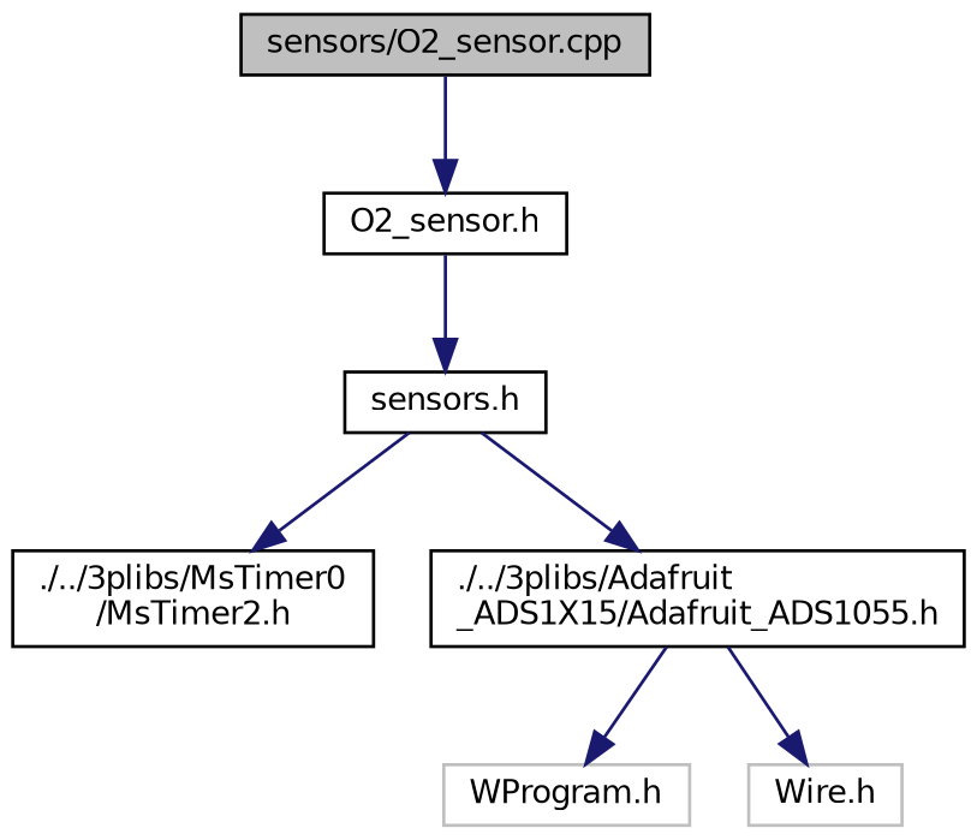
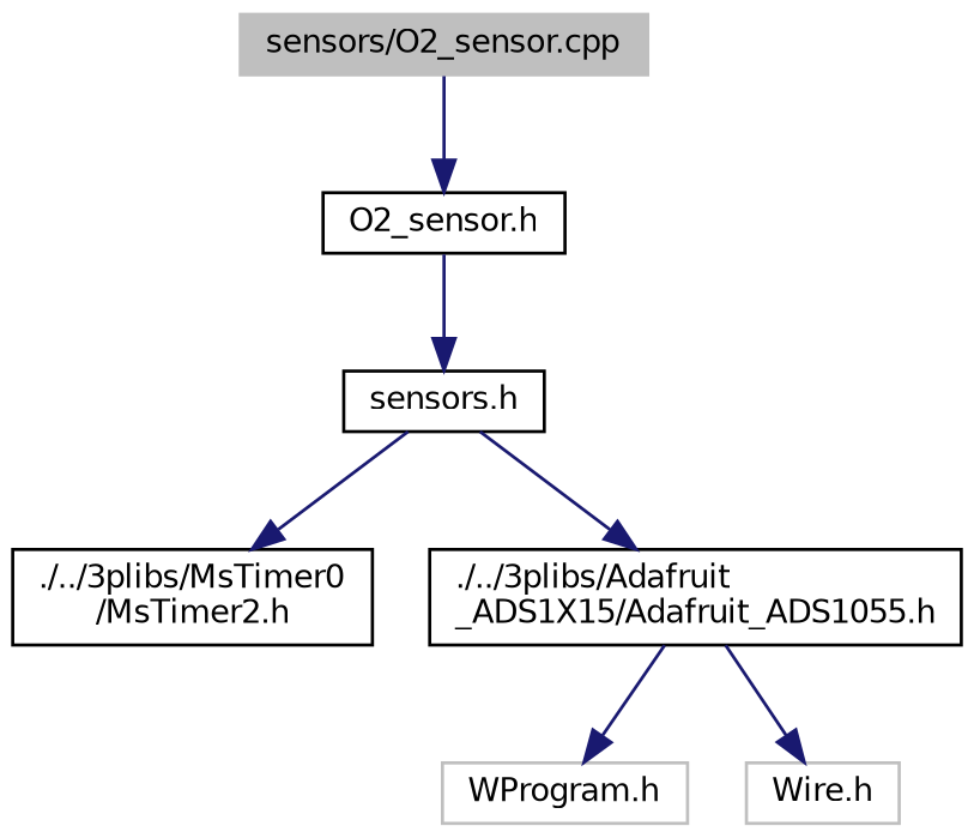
  digraph {
    node [color=black fillcolor=white fontname=Helvetica fontsize=10 shape=record style=filled]
    edge [color=midnightblue fontname=Helvetica fontsize=10 labelfontname=Helvetica labelfontsize=10 style=solid]
-   n1 [fillcolor=grey75 fontcolor=black height=0.2 label="sensors/O2_sensor.cpp" width=0.4]
+   n1 [color=grey75 fillcolor=grey75 fontcolor=black height=0.2 label="sensors/O2_sensor.cpp" width=0.4]
    n2 [height=0.2 label="O2_sensor.h" width=0.4]
    n3 [height=0.2 label="sensors.h" width=0.4]
    n4 [height=0.2 label="./../3plibs/MsTimer0\l/MsTimer2.h" width=0.4]
    n5 [height=0.2 label="./../3plibs/Adafruit\l_ADS1X15/Adafruit_ADS1055.h" width=0.4]
    n6 [color=grey75 height=0.2 label="WProgram.h" width=0.4]
    n7 [color=grey75 height=0.2 label="Wire.h" width=0.4]
    n1 -> n2
    n2 -> n3
    n3 -> n4
    n3 -> n5
    n5 -> n6
    n5 -> n7
  }
